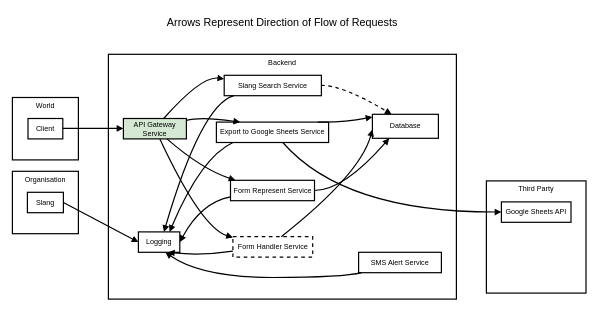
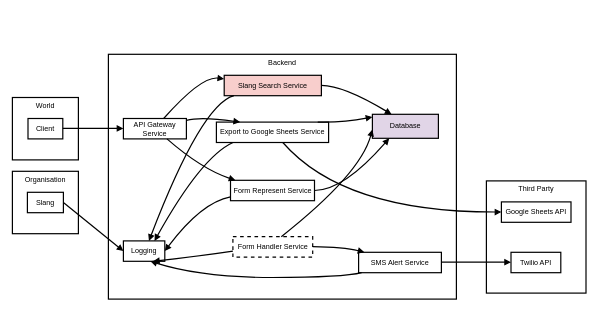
  <mxCell id="0" />
  <mxCell id="1" parent="0" />
  <mxCell id="2" value="Third Party" style="whiteSpace=wrap;strokeWidth=2;verticalAlign=top;" vertex="1" parent="1"><mxGeometry x="810" y="301" width="166" height="187" as="geometry" /></mxCell>
  <mxCell id="3" value="Google Sheets API" style="whiteSpace=wrap;strokeWidth=2;" vertex="1" parent="1"><mxGeometry x="835" y="336" width="116" height="34" as="geometry" /></mxCell>
+ <mxCell id="4" value="Twilio API" style="whiteSpace=wrap;strokeWidth=2;" vertex="1" parent="1"><mxGeometry x="851" y="420" width="83" height="34" as="geometry" /></mxCell>
  <mxCell id="5" value="Organisation" style="whiteSpace=wrap;strokeWidth=2;verticalAlign=top;" vertex="1" parent="1"><mxGeometry x="20" y="285" width="110" height="104" as="geometry" /></mxCell>
  <mxCell id="6" value="Slang" style="whiteSpace=wrap;strokeWidth=2;" vertex="1" parent="1"><mxGeometry x="45" y="320" width="60" height="34" as="geometry" /></mxCell>
  <mxCell id="7" value="World" style="whiteSpace=wrap;strokeWidth=2;verticalAlign=top;" vertex="1" parent="1"><mxGeometry x="20" y="162" width="110" height="104" as="geometry" /></mxCell>
  <mxCell id="8" value="Client" style="whiteSpace=wrap;strokeWidth=2;" vertex="1" parent="1"><mxGeometry x="46" y="197" width="58" height="34" as="geometry" /></mxCell>
  <mxCell id="9" value="Backend" style="whiteSpace=wrap;strokeWidth=2;verticalAlign=top;" vertex="1" parent="1"><mxGeometry x="180" y="90" width="580" height="408" as="geometry" /></mxCell>
  <mxCell id="10" value="Export to Google Sheets Service" style="whiteSpace=wrap;strokeWidth=2;" vertex="1" parent="1"><mxGeometry x="360" y="203" width="187" height="34" as="geometry" /></mxCell>
- <mxCell id="11" value="API Gateway Service" style="whiteSpace=wrap;strokeWidth=2;fillColor=#d5e8d4;" vertex="1" parent="1"><mxGeometry x="205" y="197" width="105" height="34" as="geometry" /></mxCell>
+ <mxCell id="11" value="API Gateway Service" style="whiteSpace=wrap;strokeWidth=2;" vertex="1" parent="1"><mxGeometry x="205" y="197" width="105" height="34" as="geometry" /></mxCell>
  <mxCell id="12" value="Form Handler Service" style="whiteSpace=wrap;strokeWidth=2;dashed=1;" vertex="1" parent="1"><mxGeometry x="387.5" y="394" width="133" height="34" as="geometry" /></mxCell>
  <mxCell id="13" value="Form Represent Service" style="whiteSpace=wrap;strokeWidth=2;" vertex="1" parent="1"><mxGeometry x="383.5" y="300" width="140" height="34" as="geometry" /></mxCell>
- <mxCell id="14" value="Slang Search Service" style="whiteSpace=wrap;strokeWidth=2;" vertex="1" parent="1"><mxGeometry x="373" y="125" width="162" height="34" as="geometry" /></mxCell>
- <mxCell id="15" value="Database" style="whiteSpace=wrap;strokeWidth=2;" vertex="1" parent="1"><mxGeometry x="620" y="190" width="110" height="40" as="geometry" /></mxCell>
+ <mxCell id="14" value="Slang Search Service" style="whiteSpace=wrap;strokeWidth=2;fillColor=#f8cecc;" vertex="1" parent="1"><mxGeometry x="373" y="125" width="162" height="34" as="geometry" /></mxCell>
+ <mxCell id="15" value="Database" style="whiteSpace=wrap;strokeWidth=2;fillColor=#e1d5e7;" vertex="1" parent="1"><mxGeometry x="620" y="190" width="110" height="40" as="geometry" /></mxCell>
  <mxCell id="16" value="SMS Alert Service" style="whiteSpace=wrap;strokeWidth=2;" vertex="1" parent="1"><mxGeometry x="597" y="420" width="138" height="34" as="geometry" /></mxCell>
- <mxCell id="17" value="Logging" style="whiteSpace=wrap;strokeWidth=2;" vertex="1" parent="1"><mxGeometry x="230" y="386" width="69" height="34" as="geometry" /></mxCell>
+ <mxCell id="17" value="Logging" style="whiteSpace=wrap;strokeWidth=2;" vertex="1" parent="1"><mxGeometry x="205" y="401" width="69" height="34" as="geometry" /></mxCell>
  <mxCell id="18" value="" style="curved=1;startArrow=none;endArrow=block;exitX=0.997;exitY=0.485;entryX=-0.001;entryY=0.485;rounded=0;strokeWidth=2;" edge="1" parent="1" source="8" target="11"><mxGeometry relative="1" as="geometry"><Array as="points" /></mxGeometry></mxCell>
  <mxCell id="19" value="" style="curved=1;startArrow=none;endArrow=block;exitX=0.999;exitY=0.5;entryX=-0.001;entryY=0.5;rounded=0;strokeWidth=2;" edge="1" parent="1" source="6" target="17"><mxGeometry relative="1" as="geometry"><Array as="points" /></mxGeometry></mxCell>
  <mxCell id="20" value="" style="curved=1;startArrow=none;endArrow=block;exitX=0.587;exitY=0.974;entryX=-0.001;entryY=0.496;rounded=0;strokeWidth=2;" edge="1" parent="1" source="10" target="3"><mxGeometry relative="1" as="geometry"><Array as="points"><mxPoint x="572" y="353" /></Array></mxGeometry></mxCell>
- <mxCell id="22" value="" style="curved=1;startArrow=none;endArrow=block;exitX=0.997;exitY=0.493;entryX=0.287;entryY=-0.007;rounded=0;strokeWidth=2;dashed=1;" edge="1" parent="1" source="14" target="15"><mxGeometry relative="1" as="geometry"><Array as="points"><mxPoint x="572" y="142" /></Array></mxGeometry></mxCell>
+ <mxCell id="21" value="" style="curved=1;startArrow=none;endArrow=block;exitX=0.999;exitY=0.482;entryX=0.004;entryY=0.482;rounded=0;strokeWidth=2;" edge="1" parent="1" source="16" target="4"><mxGeometry relative="1" as="geometry"><Array as="points" /></mxGeometry></mxCell>
+ <mxCell id="22" value="" style="curved=1;startArrow=none;endArrow=block;exitX=0.997;exitY=0.493;entryX=0.287;entryY=-0.007;rounded=0;strokeWidth=2;" edge="1" parent="1" source="14" target="15"><mxGeometry relative="1" as="geometry"><Array as="points"><mxPoint x="572" y="142" /></Array></mxGeometry></mxCell>
  <mxCell id="23" value="" style="curved=1;startArrow=none;endArrow=block;exitX=1.001;exitY=0.087;entryX=0.205;entryY=-0.011;rounded=0;strokeWidth=2;" edge="1" parent="1" source="11" target="10"><mxGeometry relative="1" as="geometry"><Array as="points"><mxPoint x="335" y="194" /></Array></mxGeometry></mxCell>
- <mxCell id="24" value="" style="curved=1;startArrow=none;endArrow=block;exitX=0.575;exitY=0.978;entryX=0.004;entryY=0.042;rounded=0;strokeWidth=2;" edge="1" parent="1" source="11" target="12"><mxGeometry relative="1" as="geometry"><Array as="points"><mxPoint x="335" y="379" /></Array></mxGeometry></mxCell>
  <mxCell id="25" value="" style="curved=1;startArrow=none;endArrow=block;exitX=0.683;exitY=0.978;entryX=0.065;entryY=0.007;rounded=0;strokeWidth=2;" edge="1" parent="1" source="11" target="13"><mxGeometry relative="1" as="geometry"><Array as="points"><mxPoint x="335" y="281" /></Array></mxGeometry></mxCell>
  <mxCell id="26" value="" style="curved=1;startArrow=none;endArrow=block;exitX=0.641;exitY=-0.007;entryX=-0.001;entryY=0.175;rounded=0;startFill=0;endFill=1;strokeWidth=2;" edge="1" parent="1" source="11" target="14"><mxGeometry relative="1" as="geometry"><Array as="points"><mxPoint x="335" y="126" /></Array></mxGeometry></mxCell>
  <mxCell id="27" value="" style="curved=1;startArrow=none;endArrow=block;exitX=0.912;exitY=-0.011;entryX=-0.002;entryY=0.107;rounded=0;strokeWidth=2;" edge="1" parent="1" source="10" target="15"><mxGeometry relative="1" as="geometry"><Array as="points"><mxPoint x="572" y="204" /></Array></mxGeometry></mxCell>
  <mxCell id="28" value="" style="startArrow=none;endArrow=block;exitX=0.608;exitY=-0.007;entryX=-0.002;entryY=0.634;curved=1;strokeWidth=2;" edge="1" parent="1" source="12" target="15"><mxGeometry relative="1" as="geometry"><Array as="points"><mxPoint x="600" y="290" /></Array></mxGeometry></mxCell>
  <mxCell id="29" value="" style="curved=1;startArrow=none;endArrow=block;exitX=0.996;exitY=0.5;entryX=0.266;entryY=0.978;rounded=0;strokeWidth=2;" edge="1" parent="1" source="13" target="15"><mxGeometry relative="1" as="geometry"><Array as="points"><mxPoint x="572" y="317" /></Array></mxGeometry></mxCell>
+ <mxCell id="30" value="" style="curved=1;startArrow=none;endArrow=block;exitX=0.999;exitY=0.485;entryX=0.061;entryY=-0.011;rounded=0;strokeWidth=2;" edge="1" parent="1" source="12" target="16"><mxGeometry relative="1" as="geometry"><Array as="points"><mxPoint x="572" y="411" /></Array></mxGeometry></mxCell>
  <mxCell id="31" value="" style="curved=1;startArrow=block;endArrow=none;exitX=0.748;exitY=0.007;entryX=0.166;entryY=0.974;rounded=0;startFill=1;endFill=0;strokeWidth=2;" edge="1" parent="1" source="17" target="10"><mxGeometry relative="1" as="geometry"><Array as="points"><mxPoint x="335" y="261" /></Array></mxGeometry></mxCell>
  <mxCell id="32" value="" style="curved=1;startArrow=block;endArrow=none;exitX=0.711;exitY=0.993;entryX=0.004;entryY=0.707;rounded=0;startFill=1;endFill=0;strokeWidth=2;" edge="1" parent="1" source="17" target="12"><mxGeometry relative="1" as="geometry"><Array as="points"><mxPoint x="335" y="426" /></Array></mxGeometry></mxCell>
  <mxCell id="33" value="" style="curved=1;startArrow=block;endArrow=none;exitX=1.001;exitY=0.5;entryX=-0.001;entryY=0.817;rounded=0;startFill=1;endFill=0;strokeWidth=2;" edge="1" parent="1" source="17" target="13"><mxGeometry relative="1" as="geometry"><Array as="points"><mxPoint x="335" y="337" /></Array></mxGeometry></mxCell>
  <mxCell id="34" value="" style="curved=1;startArrow=block;endArrow=none;exitX=0.65;exitY=0.993;entryX=0.061;entryY=0.974;rounded=0;startFill=1;endFill=0;strokeWidth=2;" edge="1" parent="1" source="17" target="16"><mxGeometry relative="1" as="geometry"><Array as="points"><mxPoint x="335" y="462" /><mxPoint x="572" y="462" /></Array></mxGeometry></mxCell>
  <mxCell id="35" value="" style="curved=1;startArrow=block;endArrow=none;exitX=0.615;exitY=0.007;entryX=0.112;entryY=0.985;rounded=0;startFill=1;endFill=0;strokeWidth=2;" edge="1" parent="1" source="17" target="14"><mxGeometry relative="1" as="geometry"><Array as="points"><mxPoint x="335" y="174" /></Array></mxGeometry></mxCell>
- <mxCell id="36" value="&lt;span style=&quot;color: rgb(0, 0, 0); font-family: Helvetica; font-style: normal; font-variant-ligatures: normal; font-variant-caps: normal; font-weight: 400; letter-spacing: normal; orphans: 2; text-indent: 0px; text-transform: none; widows: 2; word-spacing: 0px; -webkit-text-stroke-width: 0px; background-color: rgb(251, 251, 251); text-decoration-thickness: initial; text-decoration-style: initial; text-decoration-color: initial; float: none; display: inline !important;&quot;&gt;&lt;font style=&quot;font-size: 18px;&quot;&gt;Arrows Represent Direction of Flow of Requests&lt;/font&gt;&lt;/span&gt;" style="text;whiteSpace=wrap;html=1;align=center;" vertex="1" parent="1"><mxGeometry x="265" y="20" width="410" height="30" as="geometry" /></mxCell>
